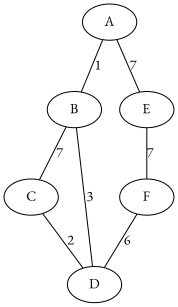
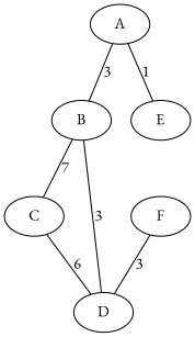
  graph {
    fontname="EB Garamond"
    node [fontname="EB Garamond"]
    edge [fontname="EB Garamond"]
    A
    B
    E
    C
    D
    F
-   A -- B [label=1]
-   A -- E [label=7]
+   A -- B [label=3]
+   A -- E [label=1]
    B -- C [label=7]
    B -- D [label=3]
-   E -- F [label=7]
-   C -- D [label=2]
-   F -- D [label=6]
+   C -- D [label=6]
+   F -- D [label=3]
  }
